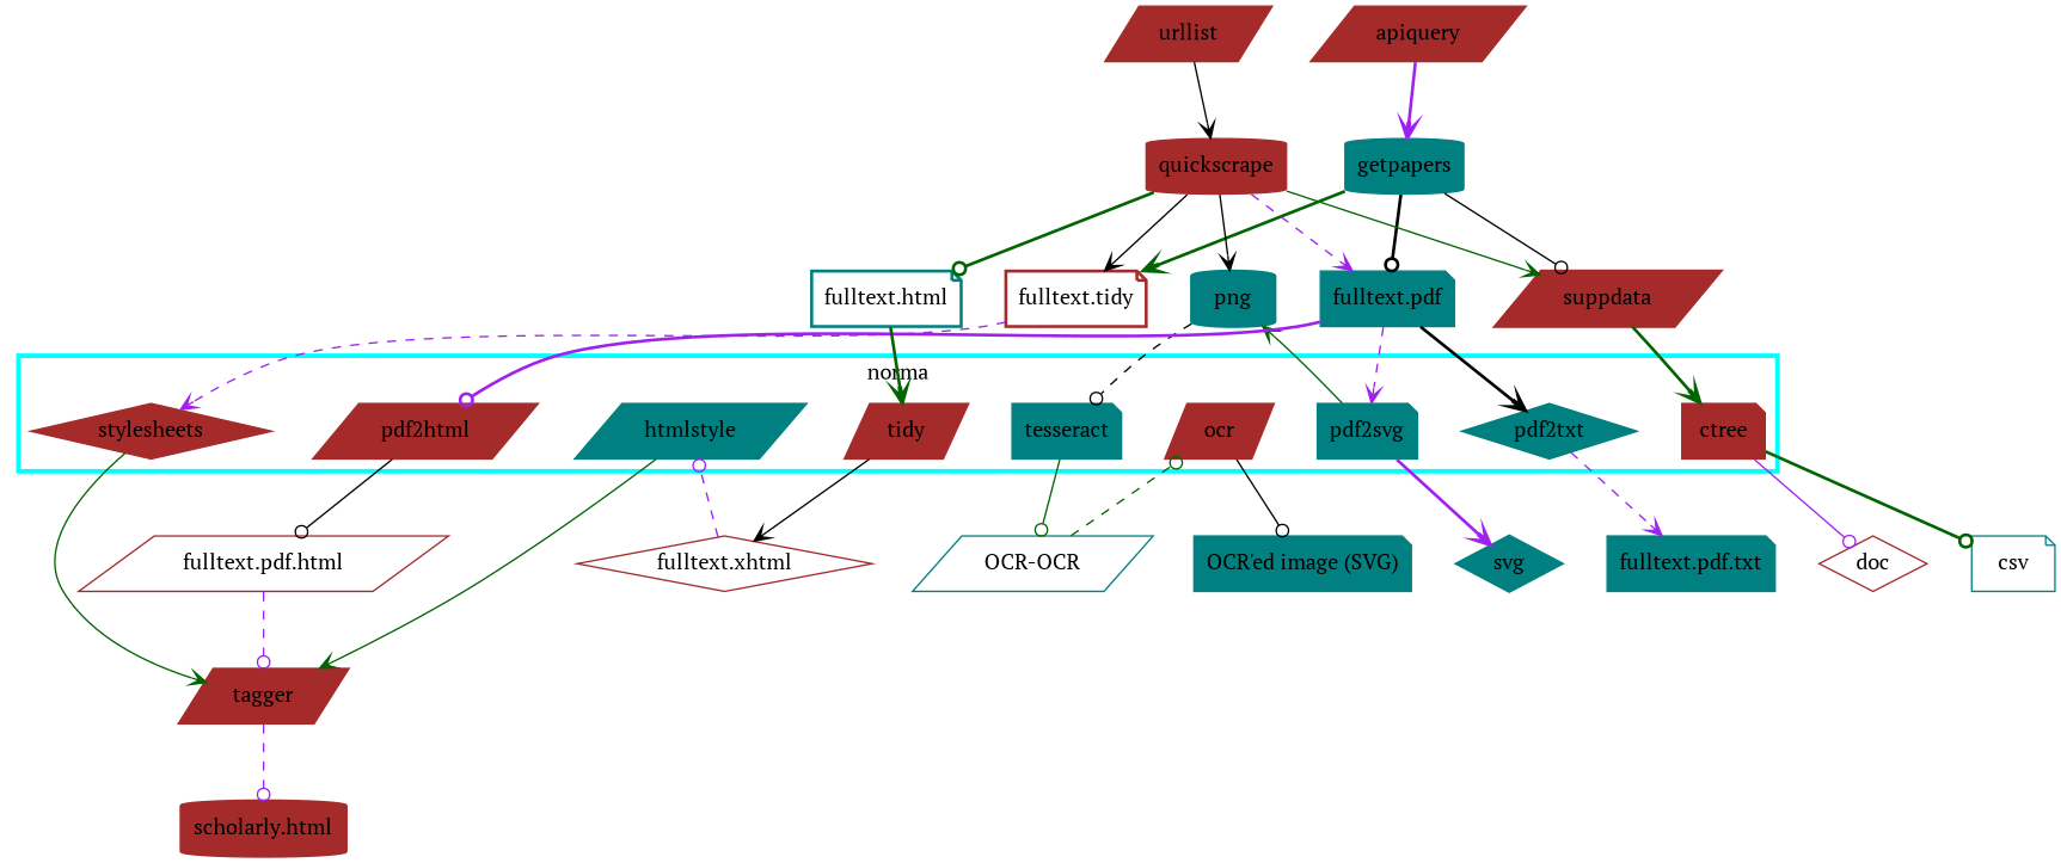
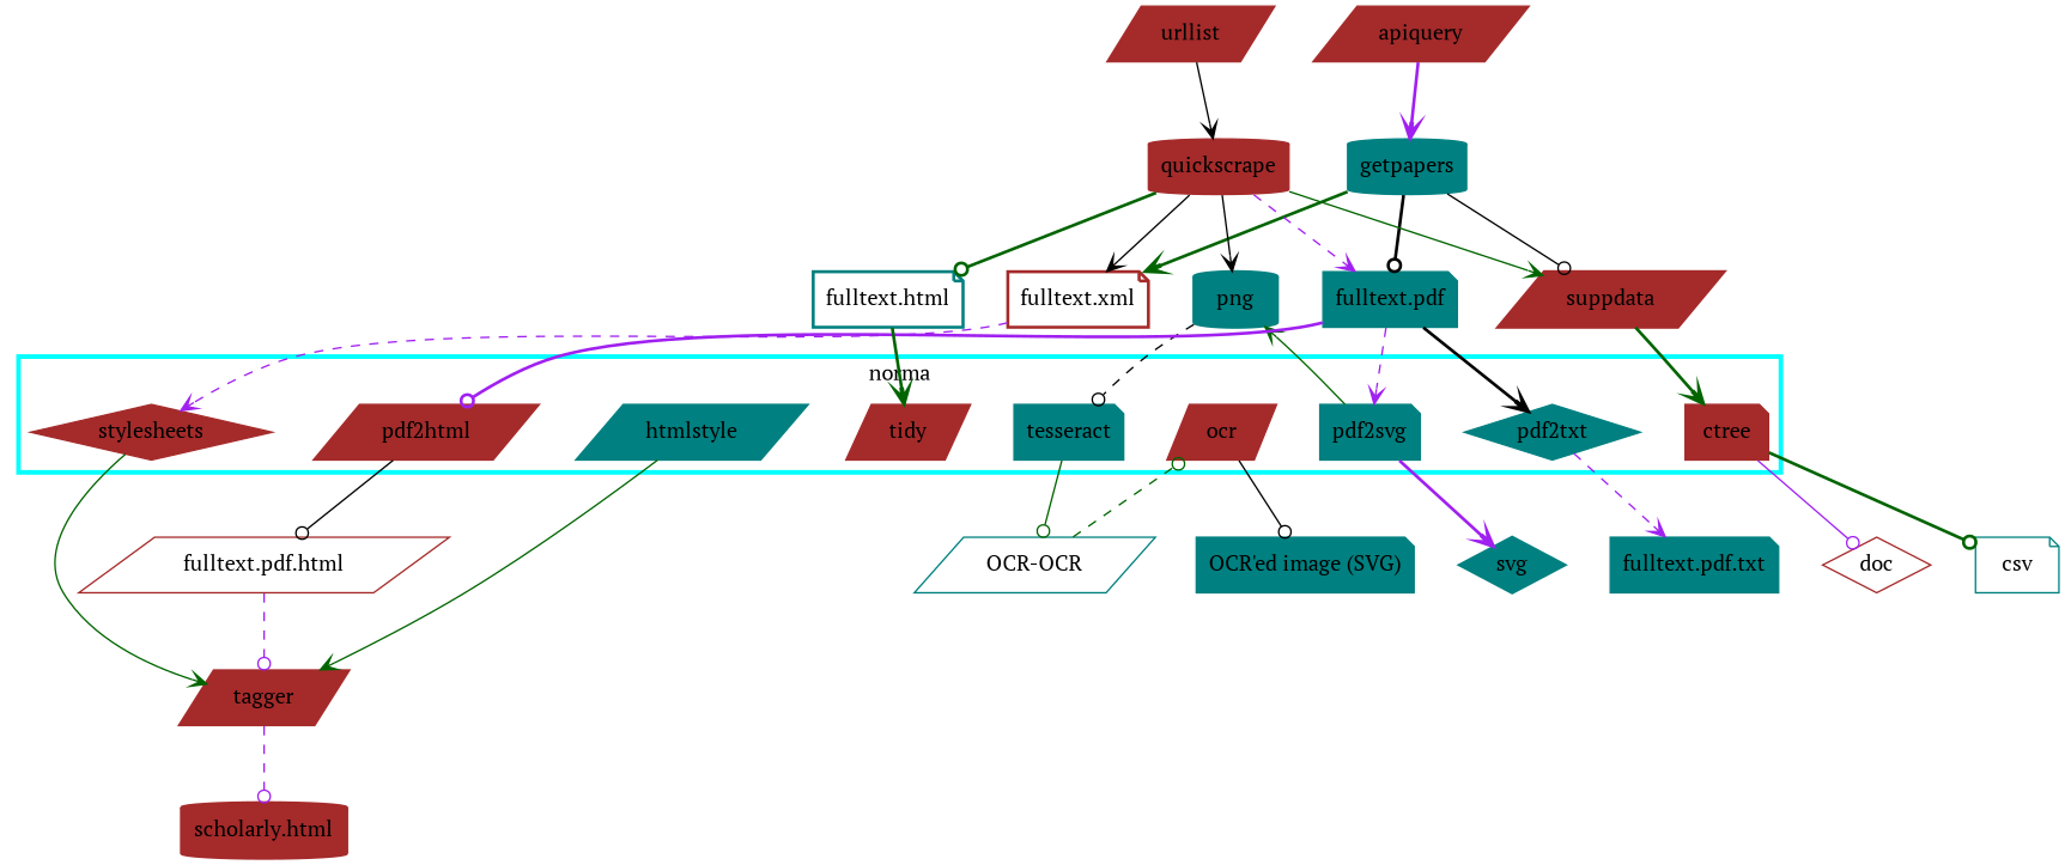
  digraph {
    fontname="PT Serif"
    nodesep=0.4
    ranksep=0.7
    node [color=brown fontname="PT Serif" shape=parallelogram style=filled]
    edge [arrowhead=vee color=darkgreen fontname="PT Serif" style=solid]
    n1 [label=stylesheets shape=diamond]
    n2 [label=tidy]
    n3 [color=teal label=htmlstyle]
    n4 [color=teal label=pdf2txt shape=diamond]
    n5 [color=teal label=pdf2svg shape=note]
    n6 [label=pdf2html]
    n7 [color=teal label=tesseract shape=note]
    n8 [label=ocr]
    n9 [label=ctree shape=note]
    n10 [label=tagger]
-   n11 [label="fulltext.xhtml" shape=diamond style=""]
    n12 [color=teal label="fulltext.pdf.txt" shape=note]
    n13 [color=teal label=png penwidth=2 shape=cylinder]
    n14 [color=teal label=svg penwidth=2 shape=diamond]
    n15 [label="fulltext.pdf.html" style=""]
    n16 [color=teal label="OCR-OCR" style=""]
    n17 [color=teal label="OCR'ed image (SVG)" shape=note]
    doc [shape=diamond style=""]
    csv [color=teal shape=note style=""]
    n20 [label=apiquery]
    n21 [color=teal label=getpapers shape=cylinder]
-   n22 [label="fulltext.tidy" penwidth=2 shape=note style=""]
+   n22 [label="fulltext.xml" penwidth=2 shape=note style=""]
    n23 [color=teal label="fulltext.pdf" shape=note]
    n24 [label=suppdata penwidth=2]
    n25 [label=urllist]
    n26 [label=quickscrape shape=cylinder]
    n27 [color=teal label="fulltext.html" penwidth=2 shape=note style=""]
    n28 [label="scholarly.html" penwidth=2 shape=cylinder]
    subgraph cluster_1 {
      color=cyan
      label=norma
      penwidth=3
      n1
      n2
      n3
      n4
      n5
      n6
      n7
      n8
      n9
    }
    n1 -> n10
-   n2 -> n11 [color=black]
    n3 -> n10
    n4 -> n12 [color=purple style=dashed]
    n5 -> n13
    n5 -> n14 [color=purple style=bold]
    n6 -> n15 [arrowhead=odot color=black]
    n7 -> n16 [arrowhead=odot]
    n8 -> n17 [arrowhead=odot color=black]
    n9 -> doc [arrowhead=odot color=purple]
    n9 -> csv [arrowhead=odot style=bold]
    n10 -> n28 [arrowhead=odot color=purple style=dashed]
-   n11 -> n3 [arrowhead=odot color=purple style=dashed]
    n13 -> n7 [arrowhead=odot color=black style=dashed]
    n15 -> n10 [arrowhead=odot color=purple style=dashed]
    n16 -> n8 [arrowhead=odot style=dashed]
    n20 -> n21 [color=purple style=bold]
    n21 -> n22 [style=bold]
    n21 -> n23 [arrowhead=odot color=black style=bold]
    n21 -> n24 [arrowhead=odot color=black]
    n22 -> n1 [color=purple style=dashed]
    n23 -> n4 [color=black style=bold]
    n23 -> n5 [color=purple style=dashed]
    n23 -> n6 [arrowhead=odot color=purple style=bold]
    n24 -> n9 [style=bold]
    n25 -> n26 [color=black]
    n26 -> n13 [color=black]
    n26 -> n22 [color=black]
    n26 -> n23 [color=purple style=dashed]
    n26 -> n24
    n26 -> n27 [arrowhead=odot style=bold]
    n27 -> n2 [style=bold]
  }
